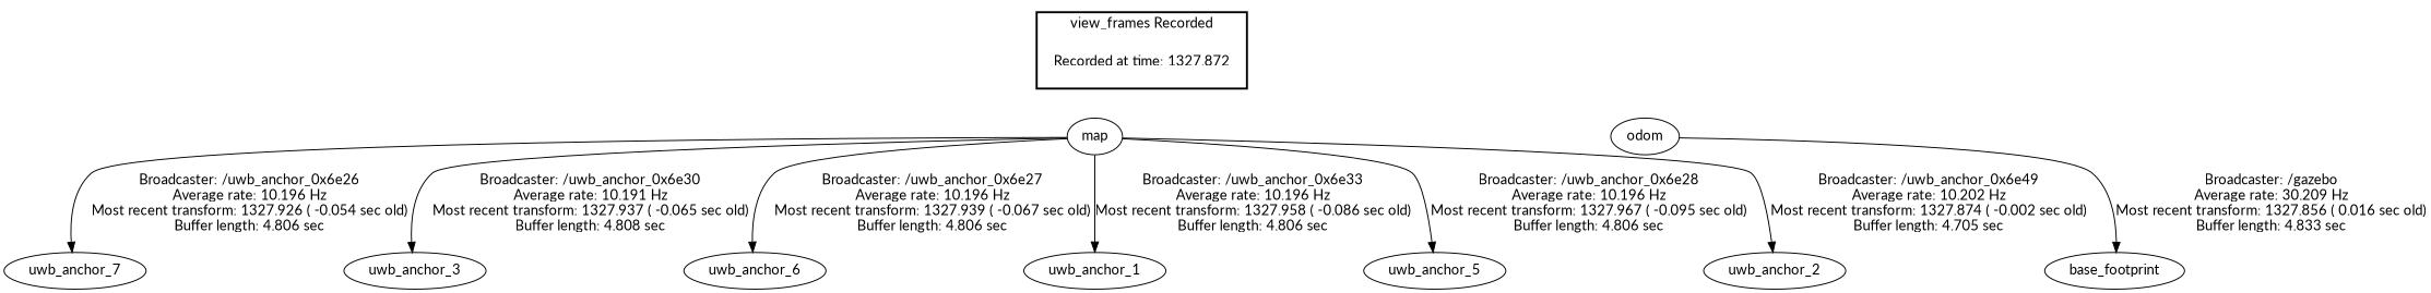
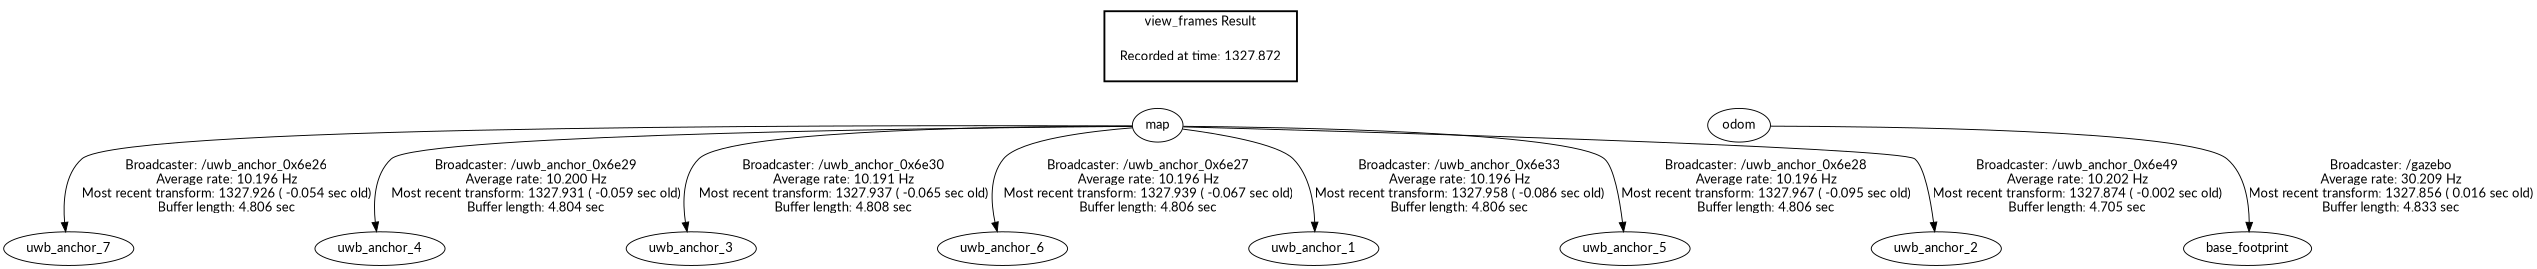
  digraph {
    fontname=Lato
    node [fontname=Lato]
    edge [fontname=Lato]
    "Recorded at time: 1327.872" [shape=plaintext]
    map
    odom
    uwb_anchor_7
+   uwb_anchor_4
    uwb_anchor_3
    uwb_anchor_6
    uwb_anchor_1
    uwb_anchor_5
    uwb_anchor_2
    base_footprint
    subgraph cluster_1 {
      color=black
-     label="view_frames Recorded"
+     label="view_frames Result"
      style=bold
      "Recorded at time: 1327.872"
    }
    "Recorded at time: 1327.872" -> map [style=invis]
    "Recorded at time: 1327.872" -> odom [style=invis]
    map -> uwb_anchor_7 [label="Broadcaster: /uwb_anchor_0x6e26\nAverage rate: 10.196 Hz\nMost recent transform: 1327.926 ( -0.054 sec old)\nBuffer length: 4.806 sec\n"]
+   map -> uwb_anchor_4 [label="Broadcaster: /uwb_anchor_0x6e29\nAverage rate: 10.200 Hz\nMost recent transform: 1327.931 ( -0.059 sec old)\nBuffer length: 4.804 sec\n"]
    map -> uwb_anchor_3 [label="Broadcaster: /uwb_anchor_0x6e30\nAverage rate: 10.191 Hz\nMost recent transform: 1327.937 ( -0.065 sec old)\nBuffer length: 4.808 sec\n"]
    map -> uwb_anchor_6 [label="Broadcaster: /uwb_anchor_0x6e27\nAverage rate: 10.196 Hz\nMost recent transform: 1327.939 ( -0.067 sec old)\nBuffer length: 4.806 sec\n"]
    map -> uwb_anchor_1 [label="Broadcaster: /uwb_anchor_0x6e33\nAverage rate: 10.196 Hz\nMost recent transform: 1327.958 ( -0.086 sec old)\nBuffer length: 4.806 sec\n"]
    map -> uwb_anchor_5 [label="Broadcaster: /uwb_anchor_0x6e28\nAverage rate: 10.196 Hz\nMost recent transform: 1327.967 ( -0.095 sec old)\nBuffer length: 4.806 sec\n"]
    map -> uwb_anchor_2 [label="Broadcaster: /uwb_anchor_0x6e49\nAverage rate: 10.202 Hz\nMost recent transform: 1327.874 ( -0.002 sec old)\nBuffer length: 4.705 sec\n"]
    odom -> base_footprint [label="Broadcaster: /gazebo\nAverage rate: 30.209 Hz\nMost recent transform: 1327.856 ( 0.016 sec old)\nBuffer length: 4.833 sec\n"]
  }
